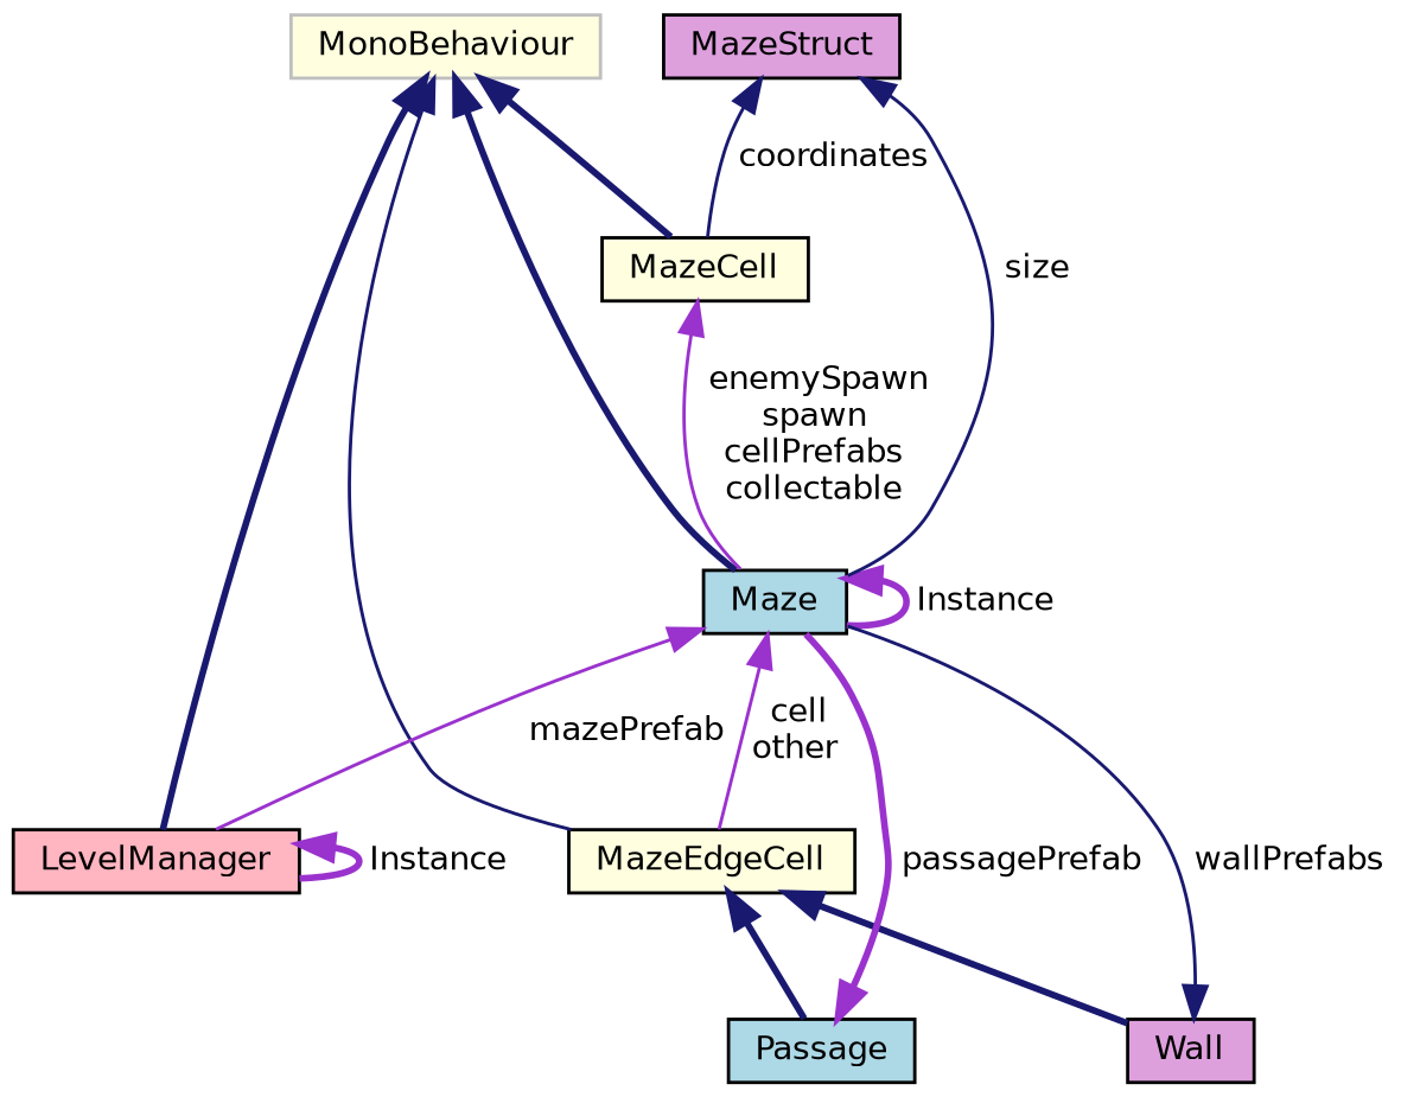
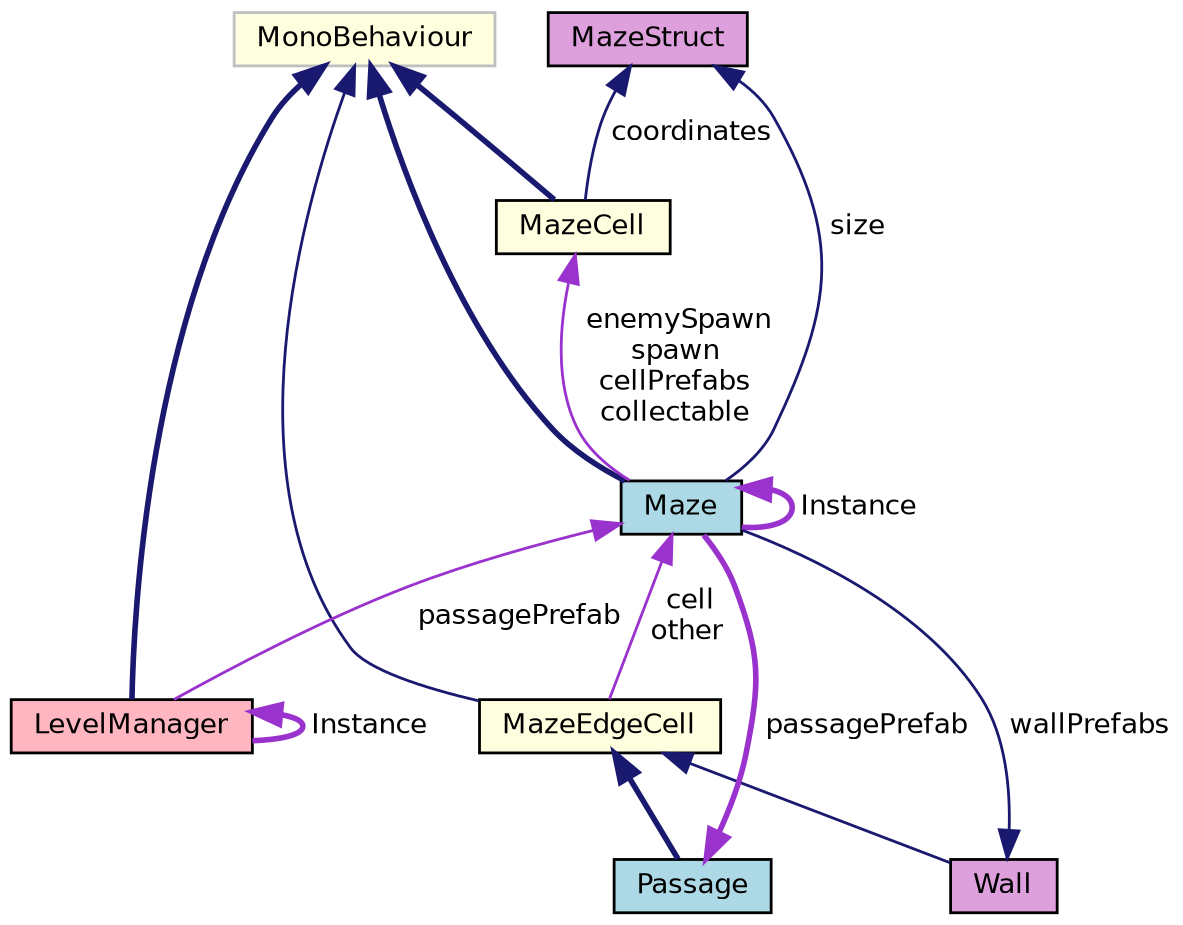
  digraph {
    node [color=black fillcolor=lightyellow fontname=Helvetica fontsize=10 shape=record style=filled]
    edge [color=midnightblue dir=back fontname=Helvetica fontsize=10 labelfontname=Helvetica labelfontsize=10 style=solid]
    n1 [fillcolor=lightpink fontcolor=black height=0.2 label=LevelManager width=0.4]
    n2 [color=grey75 height=0.2 label=MonoBehaviour width=0.4]
    n3 [fillcolor=lightblue height=0.2 label=Maze width=0.4]
    n4 [height=0.2 label=MazeCell width=0.4]
    n5 [height=0.2 label=MazeEdgeCell width=0.4]
    n6 [fillcolor=lightblue height=0.2 label=Passage width=0.4]
    n7 [fillcolor=plum height=0.2 label=Wall width=0.4]
    n8 [fillcolor=plum height=0.2 label=MazeStruct width=0.4]
    n1 -> n1 [color=darkorchid3 label=" Instance" style=bold]
    n2 -> n1 [style=bold]
    n2 -> n3 [style=bold]
    n2 -> n4 [style=bold]
    n2 -> n5
-   n3 -> n1 [color=darkorchid3 label=" mazePrefab"]
+   n3 -> n1 [color=darkorchid3 label=" passagePrefab"]
    n3 -> n3 [color=darkorchid3 label=" Instance" style=bold]
    n3 -> n5 [color=darkorchid3 label=" cell\nother"]
    n4 -> n3 [color=darkorchid3 label=" enemySpawn\nspawn\ncellPrefabs\ncollectable"]
    n5 -> n6 [style=bold]
-   n5 -> n7 [style=bold]
+   n5 -> n7
    n6 -> n3 [color=darkorchid3 label=" passagePrefab" style=bold]
    n7 -> n3 [label=" wallPrefabs"]
    n8 -> n3 [label=" size"]
    n8 -> n4 [label=" coordinates"]
  }
